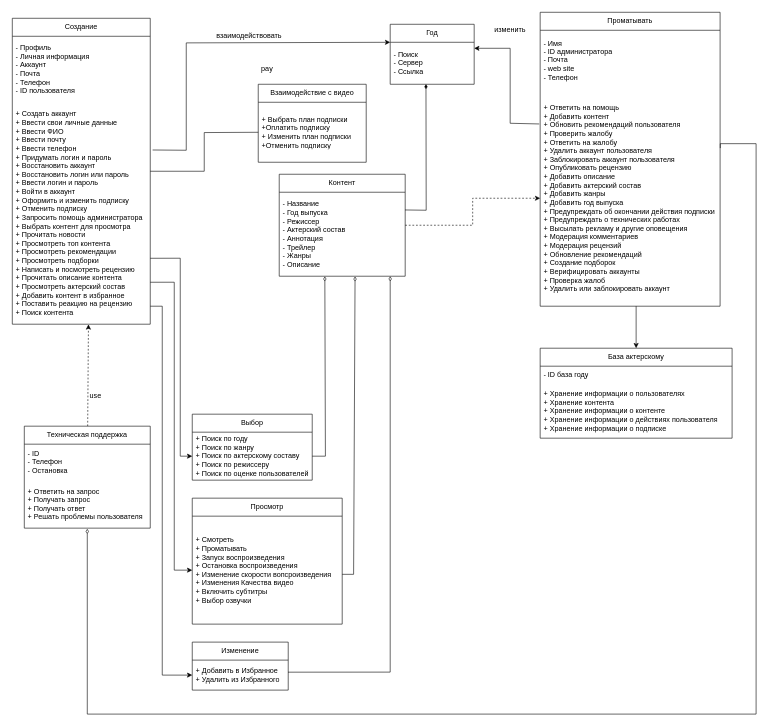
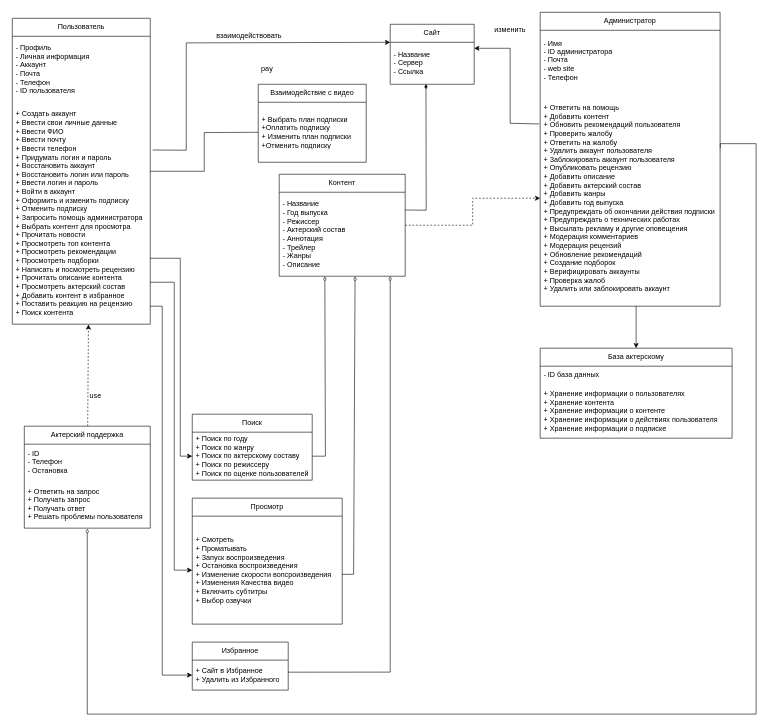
  <mxCell id="0" />
  <mxCell id="1" parent="0" />
  <mxCell id="2" value="" style="edgeStyle=orthogonalEdgeStyle;rounded=0;orthogonalLoop=1;jettySize=auto;html=1;endArrow=none;endFill=0;" parent="1" source="3" edge="1"><mxGeometry relative="1" as="geometry"><mxPoint x="430" y="220.04" as="targetPoint" /></mxGeometry></mxCell>
- <mxCell id="3" value="Создание" style="swimlane;fontStyle=0;childLayout=stackLayout;horizontal=1;startSize=30;horizontalStack=0;resizeParent=1;resizeParentMax=0;resizeLast=0;collapsible=1;marginBottom=0;whiteSpace=wrap;html=1;" parent="1" vertex="1"><mxGeometry x="20" y="30" width="230" height="510" as="geometry" /></mxCell>
+ <mxCell id="3" value="Пользователь" style="swimlane;fontStyle=0;childLayout=stackLayout;horizontal=1;startSize=30;horizontalStack=0;resizeParent=1;resizeParentMax=0;resizeLast=0;collapsible=1;marginBottom=0;whiteSpace=wrap;html=1;" parent="1" vertex="1"><mxGeometry x="20" y="30" width="230" height="510" as="geometry" /></mxCell>
  <mxCell id="4" value="- Профиль&lt;br&gt;- Личная информация&lt;br&gt;- Аккаунт&lt;br style=&quot;border-color: var(--border-color);&quot;&gt;- Почта&lt;br style=&quot;border-color: var(--border-color);&quot;&gt;- Телефон&lt;br style=&quot;border-color: var(--border-color);&quot;&gt;- ID пользователя" style="text;strokeColor=none;fillColor=none;align=left;verticalAlign=middle;spacingLeft=4;spacingRight=4;overflow=hidden;points=[[0,0.5],[1,0.5]];portConstraint=eastwest;rotatable=0;whiteSpace=wrap;html=1;" parent="3" vertex="1"><mxGeometry y="30" width="230" height="110" as="geometry" /></mxCell>
  <mxCell id="5" value="+ Создать аккаунт&lt;br&gt;+ Ввести свои личные данные&lt;br&gt;+ Ввести ФИО&lt;br&gt;+ Ввести почту&lt;br&gt;+ Ввести телефон&lt;br&gt;+ Придумать логин и пароль&lt;br&gt;+ Восстановить аккаунт&lt;br&gt;+ Восстановить логин или пароль&lt;br&gt;+ Ввести логин и пароль&lt;br&gt;+ Войти в аккаунт&lt;br&gt;+ Оформить и изменить подписку&lt;br&gt;+ Отменить подписку&lt;br&gt;+ Запросить помощь администратора&amp;nbsp;&lt;br&gt;+ Выбрать контент для просмотра&lt;br&gt;+ Прочитать новости&lt;br&gt;+ Просмотреть топ контента&lt;br&gt;+ Просмотреть рекомендации&lt;br&gt;+ Просмотреть подборки&amp;nbsp;&lt;br&gt;+ Написать и посмотреть рецензию&lt;br&gt;+ Прочитать описание контента&lt;br&gt;+ Просмотреть актерский состав&lt;br&gt;+ Добавить контент в избранное&lt;br&gt;+ Поставить реакцию на рецензию&lt;br&gt;+ Поиск контента&amp;nbsp;" style="text;strokeColor=none;fillColor=none;align=left;verticalAlign=middle;spacingLeft=4;spacingRight=4;overflow=hidden;points=[[0,0.5],[1,0.5]];portConstraint=eastwest;rotatable=0;whiteSpace=wrap;html=1;" parent="3" vertex="1"><mxGeometry y="140" width="230" height="370" as="geometry" /></mxCell>
  <mxCell id="6" value="" style="edgeStyle=orthogonalEdgeStyle;rounded=0;orthogonalLoop=1;jettySize=auto;html=1;endArrow=diamondThin;endFill=0;entryX=0.5;entryY=1;entryDx=0;entryDy=0;exitX=1.001;exitY=0.265;exitDx=0;exitDy=0;exitPerimeter=0;entryPerimeter=0;" parent="1" edge="1"><mxGeometry relative="1" as="geometry"><Array as="points"><mxPoint x="1200" y="239" /><mxPoint x="1260" y="239" /><mxPoint x="1260" y="1190" /><mxPoint x="145" y="1190" /></Array><mxPoint x="1200.3" y="246.4" as="sourcePoint" /><mxPoint x="145" y="881" as="targetPoint" /></mxGeometry></mxCell>
- <mxCell id="7" value="Проматывать" style="swimlane;fontStyle=0;childLayout=stackLayout;horizontal=1;startSize=30;horizontalStack=0;resizeParent=1;resizeParentMax=0;resizeLast=0;collapsible=1;marginBottom=0;whiteSpace=wrap;html=1;" parent="1" vertex="1"><mxGeometry x="900" y="20" width="300" height="490" as="geometry" /></mxCell>
+ <mxCell id="7" value="Администратор" style="swimlane;fontStyle=0;childLayout=stackLayout;horizontal=1;startSize=30;horizontalStack=0;resizeParent=1;resizeParentMax=0;resizeLast=0;collapsible=1;marginBottom=0;whiteSpace=wrap;html=1;" parent="1" vertex="1"><mxGeometry x="900" y="20" width="300" height="490" as="geometry" /></mxCell>
  <mxCell id="8" value="- Имя&lt;br&gt;- ID администратора&lt;br&gt;- Почта&lt;br&gt;- web site&lt;br&gt;- Телефон" style="text;strokeColor=none;fillColor=none;align=left;verticalAlign=middle;spacingLeft=4;spacingRight=4;overflow=hidden;points=[[0,0.5],[1,0.5]];portConstraint=eastwest;rotatable=0;whiteSpace=wrap;html=1;" parent="7" vertex="1"><mxGeometry y="30" width="300" height="100" as="geometry" /></mxCell>
  <mxCell id="9" value="+ Ответить на помощь&lt;br style=&quot;border-color: var(--border-color); padding: 0px; margin: 0px;&quot;&gt;&lt;span style=&quot;&quot;&gt;+ Добавить контент&lt;/span&gt;&lt;br style=&quot;border-color: var(--border-color); padding: 0px; margin: 0px;&quot;&gt;&lt;span style=&quot;&quot;&gt;+ Обновить рекомендаций пользователя&lt;/span&gt;&lt;br style=&quot;border-color: var(--border-color); padding: 0px; margin: 0px;&quot;&gt;&lt;span style=&quot;&quot;&gt;+ Проверить жалобу&lt;/span&gt;&lt;br style=&quot;border-color: var(--border-color); padding: 0px; margin: 0px;&quot;&gt;&lt;span style=&quot;&quot;&gt;+ Ответить на жалобу&lt;/span&gt;&lt;br style=&quot;border-color: var(--border-color); padding: 0px; margin: 0px;&quot;&gt;&lt;span style=&quot;&quot;&gt;+ Удалить аккаунт пользователя&lt;/span&gt;&lt;br style=&quot;border-color: var(--border-color); padding: 0px; margin: 0px;&quot;&gt;&lt;span style=&quot;&quot;&gt;+ Заблокировать аккаунт пользователя&lt;/span&gt;&lt;br&gt;+ Опубликовать рецензию&lt;br&gt;+ Добавить описание&lt;br&gt;+ Добавить актерский состав&lt;br&gt;+ Добавить жанры&lt;br&gt;+ Добавить год выпуска&lt;br&gt;+ Предупреждать об окончании действия подписки&amp;nbsp;&lt;br&gt;+ Предупреждать о технических работах&amp;nbsp;&lt;br&gt;+ Высылать рекламу и другие оповещения&lt;br&gt;+ Модерация комментариев&lt;br&gt;+ Модерация рецензий&lt;br&gt;+ Обновление рекомендаций&lt;br&gt;+ Создание подборок&amp;nbsp;&lt;br&gt;+ Верифицировать аккаунты&lt;br&gt;+ Проверка жалоб&lt;br&gt;+ Удалить или заблокировать аккаунт&amp;nbsp;" style="text;strokeColor=none;fillColor=none;align=left;verticalAlign=middle;spacingLeft=4;spacingRight=4;overflow=hidden;points=[[0,0.5],[1,0.5]];portConstraint=eastwest;rotatable=0;whiteSpace=wrap;html=1;" parent="7" vertex="1"><mxGeometry y="130" width="300" height="360" as="geometry" /></mxCell>
  <mxCell id="10" value="pay" style="text;html=1;strokeColor=none;fillColor=none;align=center;verticalAlign=middle;whiteSpace=wrap;rounded=0;" parent="1" vertex="1"><mxGeometry x="415" y="100" width="60" height="30" as="geometry" /></mxCell>
  <mxCell id="11" value="" style="rounded=0;orthogonalLoop=1;jettySize=auto;html=1;entryX=0.552;entryY=1.001;entryDx=0;entryDy=0;entryPerimeter=0;dashed=1;" parent="1" source="12" target="5" edge="1"><mxGeometry relative="1" as="geometry" /></mxCell>
- <mxCell id="12" value="Техническая поддержка" style="swimlane;fontStyle=0;childLayout=stackLayout;horizontal=1;startSize=30;horizontalStack=0;resizeParent=1;resizeParentMax=0;resizeLast=0;collapsible=1;marginBottom=0;whiteSpace=wrap;html=1;" parent="1" vertex="1"><mxGeometry x="40" y="710" width="210" height="170" as="geometry" /></mxCell>
+ <mxCell id="12" value="Актерский поддержка" style="swimlane;fontStyle=0;childLayout=stackLayout;horizontal=1;startSize=30;horizontalStack=0;resizeParent=1;resizeParentMax=0;resizeLast=0;collapsible=1;marginBottom=0;whiteSpace=wrap;html=1;" parent="1" vertex="1"><mxGeometry x="40" y="710" width="210" height="170" as="geometry" /></mxCell>
  <mxCell id="13" value="- ID&lt;br&gt;- Телефон&lt;br&gt;- Остановка&amp;nbsp;" style="text;strokeColor=none;fillColor=none;align=left;verticalAlign=middle;spacingLeft=4;spacingRight=4;overflow=hidden;points=[[0,0.5],[1,0.5]];portConstraint=eastwest;rotatable=0;whiteSpace=wrap;html=1;" parent="12" vertex="1"><mxGeometry y="30" width="210" height="60" as="geometry" /></mxCell>
  <mxCell id="14" value="+ Ответить на запрос&lt;br&gt;+ Получать запрос&lt;br&gt;+ Получать ответ&lt;br&gt;+ Решать проблемы пользователя" style="text;strokeColor=none;fillColor=none;align=left;verticalAlign=middle;spacingLeft=4;spacingRight=4;overflow=hidden;points=[[0,0.5],[1,0.5]];portConstraint=eastwest;rotatable=0;whiteSpace=wrap;html=1;" parent="12" vertex="1"><mxGeometry y="90" width="210" height="80" as="geometry" /></mxCell>
  <mxCell id="15" value="use" style="text;html=1;strokeColor=none;fillColor=none;align=center;verticalAlign=middle;whiteSpace=wrap;rounded=0;" parent="1" vertex="1"><mxGeometry x="129" y="645" width="60" height="30" as="geometry" /></mxCell>
  <mxCell id="16" value="" style="edgeStyle=orthogonalEdgeStyle;rounded=0;orthogonalLoop=1;jettySize=auto;html=1;dashed=1;" parent="1" source="17" target="9" edge="1"><mxGeometry relative="1" as="geometry" /></mxCell>
  <mxCell id="17" value="Контент" style="swimlane;fontStyle=0;childLayout=stackLayout;horizontal=1;startSize=30;horizontalStack=0;resizeParent=1;resizeParentMax=0;resizeLast=0;collapsible=1;marginBottom=0;whiteSpace=wrap;html=1;" parent="1" vertex="1"><mxGeometry x="465" y="290" width="210" height="170" as="geometry" /></mxCell>
  <mxCell id="18" value="- Название&lt;br&gt;- Год выпуска&lt;br&gt;- Режиссер&lt;br&gt;- Актерский состав&amp;nbsp;&lt;br&gt;- Аннотация&lt;br&gt;- Трейлер&lt;br&gt;- Жанры&lt;br&gt;- Описание" style="text;strokeColor=none;fillColor=none;align=left;verticalAlign=middle;spacingLeft=4;spacingRight=4;overflow=hidden;points=[[0,0.5],[1,0.5]];portConstraint=eastwest;rotatable=0;whiteSpace=wrap;html=1;" parent="17" vertex="1"><mxGeometry y="30" width="210" height="140" as="geometry" /></mxCell>
- <mxCell id="19" value="Изменение" style="swimlane;fontStyle=0;childLayout=stackLayout;horizontal=1;startSize=30;horizontalStack=0;resizeParent=1;resizeParentMax=0;resizeLast=0;collapsible=1;marginBottom=0;whiteSpace=wrap;html=1;" parent="1" vertex="1"><mxGeometry x="320" y="1070" width="160" height="80" as="geometry" /></mxCell>
- <mxCell id="20" value="+ Добавить в Избранное&lt;br&gt;+ Удалить из Избранного" style="text;strokeColor=none;fillColor=none;align=left;verticalAlign=middle;spacingLeft=4;spacingRight=4;overflow=hidden;points=[[0,0.5],[1,0.5]];portConstraint=eastwest;rotatable=0;whiteSpace=wrap;html=1;" parent="19" vertex="1"><mxGeometry y="30" width="160" height="50" as="geometry" /></mxCell>
- <mxCell id="21" value="Выбор" style="swimlane;fontStyle=0;childLayout=stackLayout;horizontal=1;startSize=30;horizontalStack=0;resizeParent=1;resizeParentMax=0;resizeLast=0;collapsible=1;marginBottom=0;whiteSpace=wrap;html=1;" parent="1" vertex="1"><mxGeometry x="320" y="690" width="200" height="110" as="geometry" /></mxCell>
+ <mxCell id="19" value="Избранное" style="swimlane;fontStyle=0;childLayout=stackLayout;horizontal=1;startSize=30;horizontalStack=0;resizeParent=1;resizeParentMax=0;resizeLast=0;collapsible=1;marginBottom=0;whiteSpace=wrap;html=1;" parent="1" vertex="1"><mxGeometry x="320" y="1070" width="160" height="80" as="geometry" /></mxCell>
+ <mxCell id="20" value="+ Сайт в Избранное&lt;br&gt;+ Удалить из Избранного" style="text;strokeColor=none;fillColor=none;align=left;verticalAlign=middle;spacingLeft=4;spacingRight=4;overflow=hidden;points=[[0,0.5],[1,0.5]];portConstraint=eastwest;rotatable=0;whiteSpace=wrap;html=1;" parent="19" vertex="1"><mxGeometry y="30" width="160" height="50" as="geometry" /></mxCell>
+ <mxCell id="21" value="Поиск" style="swimlane;fontStyle=0;childLayout=stackLayout;horizontal=1;startSize=30;horizontalStack=0;resizeParent=1;resizeParentMax=0;resizeLast=0;collapsible=1;marginBottom=0;whiteSpace=wrap;html=1;" parent="1" vertex="1"><mxGeometry x="320" y="690" width="200" height="110" as="geometry" /></mxCell>
  <mxCell id="22" value="+ Поиск по году&lt;br&gt;+ Поиск по жанру&lt;br&gt;+ Поиск по актерскому составу&lt;br&gt;+ Поиск по режиссеру&lt;br&gt;+ Поиск по оценке пользователей" style="text;strokeColor=none;fillColor=none;align=left;verticalAlign=middle;spacingLeft=4;spacingRight=4;overflow=hidden;points=[[0,0.5],[1,0.5]];portConstraint=eastwest;rotatable=0;whiteSpace=wrap;html=1;" parent="21" vertex="1"><mxGeometry y="30" width="200" height="80" as="geometry" /></mxCell>
- <mxCell id="23" value="Год" style="swimlane;fontStyle=0;childLayout=stackLayout;horizontal=1;startSize=30;horizontalStack=0;resizeParent=1;resizeParentMax=0;resizeLast=0;collapsible=1;marginBottom=0;whiteSpace=wrap;html=1;" parent="1" vertex="1"><mxGeometry x="650" y="40" width="140" height="100" as="geometry" /></mxCell>
- <mxCell id="24" value="- Поиск&lt;br&gt;- Сервер&lt;br&gt;- Ссылка" style="text;strokeColor=none;fillColor=none;align=left;verticalAlign=middle;spacingLeft=4;spacingRight=4;overflow=hidden;points=[[0,0.5],[1,0.5]];portConstraint=eastwest;rotatable=0;whiteSpace=wrap;html=1;" parent="23" vertex="1"><mxGeometry y="30" width="140" height="70" as="geometry" /></mxCell>
+ <mxCell id="23" value="Сайт" style="swimlane;fontStyle=0;childLayout=stackLayout;horizontal=1;startSize=30;horizontalStack=0;resizeParent=1;resizeParentMax=0;resizeLast=0;collapsible=1;marginBottom=0;whiteSpace=wrap;html=1;" parent="1" vertex="1"><mxGeometry x="650" y="40" width="140" height="100" as="geometry" /></mxCell>
+ <mxCell id="24" value="- Название&lt;br&gt;- Сервер&lt;br&gt;- Ссылка" style="text;strokeColor=none;fillColor=none;align=left;verticalAlign=middle;spacingLeft=4;spacingRight=4;overflow=hidden;points=[[0,0.5],[1,0.5]];portConstraint=eastwest;rotatable=0;whiteSpace=wrap;html=1;" parent="23" vertex="1"><mxGeometry y="30" width="140" height="70" as="geometry" /></mxCell>
  <mxCell id="25" value="" style="endArrow=classic;html=1;rounded=0;exitX=1.017;exitY=0.215;exitDx=0;exitDy=0;exitPerimeter=0;" parent="1" source="5" edge="1"><mxGeometry width="50" height="50" relative="1" as="geometry"><mxPoint x="280" y="440" as="sourcePoint" /><mxPoint x="650" y="70" as="targetPoint" /><Array as="points"><mxPoint x="310" y="250" /><mxPoint x="310" y="71" /></Array></mxGeometry></mxCell>
  <mxCell id="26" value="взаимодействовать" style="text;html=1;strokeColor=none;fillColor=none;align=center;verticalAlign=middle;whiteSpace=wrap;rounded=0;" parent="1" vertex="1"><mxGeometry x="385" y="45" width="60" height="30" as="geometry" /></mxCell>
  <mxCell id="27" value="" style="endArrow=classic;html=1;rounded=0;exitX=-0.005;exitY=0.156;exitDx=0;exitDy=0;exitPerimeter=0;" parent="1" source="9" edge="1"><mxGeometry width="50" height="50" relative="1" as="geometry"><mxPoint x="580" y="280" as="sourcePoint" /><mxPoint x="790" y="80" as="targetPoint" /><Array as="points"><mxPoint x="850" y="205" /><mxPoint x="850" y="80" /></Array></mxGeometry></mxCell>
  <mxCell id="28" value="изменить" style="text;html=1;strokeColor=none;fillColor=none;align=center;verticalAlign=middle;whiteSpace=wrap;rounded=0;" parent="1" vertex="1"><mxGeometry x="820" y="35" width="60" height="30" as="geometry" /></mxCell>
  <mxCell id="29" value="База актерскому" style="swimlane;fontStyle=0;childLayout=stackLayout;horizontal=1;startSize=30;horizontalStack=0;resizeParent=1;resizeParentMax=0;resizeLast=0;collapsible=1;marginBottom=0;whiteSpace=wrap;html=1;" parent="1" vertex="1"><mxGeometry x="900" y="580" width="320" height="150" as="geometry" /></mxCell>
- <mxCell id="30" value="- ID база году" style="text;strokeColor=none;fillColor=none;align=left;verticalAlign=middle;spacingLeft=4;spacingRight=4;overflow=hidden;points=[[0,0.5],[1,0.5]];portConstraint=eastwest;rotatable=0;whiteSpace=wrap;html=1;" parent="29" vertex="1"><mxGeometry y="30" width="320" height="30" as="geometry" /></mxCell>
+ <mxCell id="30" value="- ID база данных" style="text;strokeColor=none;fillColor=none;align=left;verticalAlign=middle;spacingLeft=4;spacingRight=4;overflow=hidden;points=[[0,0.5],[1,0.5]];portConstraint=eastwest;rotatable=0;whiteSpace=wrap;html=1;" parent="29" vertex="1"><mxGeometry y="30" width="320" height="30" as="geometry" /></mxCell>
  <mxCell id="31" value="+ Хранение информации о пользователях&lt;br style=&quot;border-color: var(--border-color); padding: 0px; margin: 0px;&quot;&gt;&lt;span style=&quot;&quot;&gt;+ Хранение контента&lt;/span&gt;&lt;br style=&quot;border-color: var(--border-color); padding: 0px; margin: 0px;&quot;&gt;&lt;span style=&quot;&quot;&gt;+ Хранение информации о контенте&lt;/span&gt;&lt;br style=&quot;border-color: var(--border-color); padding: 0px; margin: 0px;&quot;&gt;&lt;span style=&quot;&quot;&gt;+ Хранение информации о действиях пользователя&lt;br&gt;&lt;/span&gt;+ Хранение информации о подписке&amp;nbsp;" style="text;strokeColor=none;fillColor=none;align=left;verticalAlign=middle;spacingLeft=4;spacingRight=4;overflow=hidden;points=[[0,0.5],[1,0.5]];portConstraint=eastwest;rotatable=0;whiteSpace=wrap;html=1;" parent="29" vertex="1"><mxGeometry y="60" width="320" height="90" as="geometry" /></mxCell>
  <mxCell id="32" value="" style="endArrow=classic;html=1;rounded=0;entryX=0.5;entryY=0;entryDx=0;entryDy=0;" parent="1" target="29" edge="1"><mxGeometry width="50" height="50" relative="1" as="geometry"><mxPoint x="1060" y="510" as="sourcePoint" /><mxPoint x="1270" y="620" as="targetPoint" /></mxGeometry></mxCell>
  <mxCell id="33" value="Просмотр" style="swimlane;fontStyle=0;childLayout=stackLayout;horizontal=1;startSize=30;horizontalStack=0;resizeParent=1;resizeParentMax=0;resizeLast=0;collapsible=1;marginBottom=0;whiteSpace=wrap;html=1;" parent="1" vertex="1"><mxGeometry x="320" y="830" width="250" height="210" as="geometry" /></mxCell>
  <mxCell id="34" value="+ Смотреть&lt;br&gt;+ Проматывать&lt;br&gt;+ Запуск воспроизведения&lt;br&gt;+ Остановка воспроизведения&lt;br&gt;+ Изменение скорости вопсроизведения&lt;br&gt;+ Изменения Качества видео&lt;br&gt;+ Включить субтитры&lt;br&gt;+ Выбор озвучки" style="text;strokeColor=none;fillColor=none;align=left;verticalAlign=middle;spacingLeft=4;spacingRight=4;overflow=hidden;points=[[0,0.5],[1,0.5]];portConstraint=eastwest;rotatable=0;whiteSpace=wrap;html=1;" parent="33" vertex="1"><mxGeometry y="30" width="250" height="180" as="geometry" /></mxCell>
  <mxCell id="35" value="" style="endArrow=classic;html=1;rounded=0;exitX=1;exitY=0.703;exitDx=0;exitDy=0;exitPerimeter=0;entryX=0;entryY=0.5;entryDx=0;entryDy=0;" parent="1" source="5" target="22" edge="1"><mxGeometry width="50" height="50" relative="1" as="geometry"><mxPoint x="600" y="810" as="sourcePoint" /><mxPoint x="650" y="760" as="targetPoint" /><Array as="points"><mxPoint x="300" y="430" /><mxPoint x="300" y="760" /></Array></mxGeometry></mxCell>
  <mxCell id="36" value="" style="endArrow=classic;html=1;rounded=0;exitX=1;exitY=0.811;exitDx=0;exitDy=0;exitPerimeter=0;entryX=0;entryY=0.5;entryDx=0;entryDy=0;" parent="1" source="5" target="34" edge="1"><mxGeometry width="50" height="50" relative="1" as="geometry"><mxPoint x="600" y="810" as="sourcePoint" /><mxPoint x="650" y="760" as="targetPoint" /><Array as="points"><mxPoint x="290" y="470" /><mxPoint x="290" y="950" /></Array></mxGeometry></mxCell>
  <mxCell id="37" value="" style="endArrow=classic;html=1;rounded=0;entryX=0;entryY=0.5;entryDx=0;entryDy=0;" parent="1" target="20" edge="1"><mxGeometry width="50" height="50" relative="1" as="geometry"><mxPoint x="250" y="510" as="sourcePoint" /><mxPoint x="650" y="1000" as="targetPoint" /><Array as="points"><mxPoint x="270" y="510" /><mxPoint x="270" y="1125" /></Array></mxGeometry></mxCell>
  <mxCell id="38" value="" style="endArrow=diamondThin;html=1;rounded=0;exitX=1;exitY=0.5;exitDx=0;exitDy=0;entryX=0.362;entryY=1.001;entryDx=0;entryDy=0;entryPerimeter=0;endFill=0;" edge="1" parent="1" source="22" target="18"><mxGeometry width="50" height="50" relative="1" as="geometry"><mxPoint x="620" y="870" as="sourcePoint" /><mxPoint x="670" y="820" as="targetPoint" /><Array as="points"><mxPoint x="542" y="760" /></Array></mxGeometry></mxCell>
  <mxCell id="39" value="" style="endArrow=diamondThin;html=1;rounded=0;entryX=0.602;entryY=1.002;entryDx=0;entryDy=0;entryPerimeter=0;endFill=0;" edge="1" parent="1" target="18"><mxGeometry width="50" height="50" relative="1" as="geometry"><mxPoint x="570" y="957" as="sourcePoint" /><mxPoint x="589" y="660" as="targetPoint" /><Array as="points"><mxPoint x="589" y="957" /></Array></mxGeometry></mxCell>
  <mxCell id="40" value="" style="endArrow=diamondThin;html=1;rounded=0;entryX=0.602;entryY=1.002;entryDx=0;entryDy=0;entryPerimeter=0;endFill=0;exitX=0.998;exitY=0.402;exitDx=0;exitDy=0;exitPerimeter=0;" edge="1" parent="1" source="20"><mxGeometry width="50" height="50" relative="1" as="geometry"><mxPoint x="629" y="957" as="sourcePoint" /><mxPoint x="650" y="460" as="targetPoint" /><Array as="points"><mxPoint x="650" y="1120" /></Array></mxGeometry></mxCell>
  <mxCell id="41" value="" style="endArrow=diamondThin;html=1;rounded=0;entryX=0.426;entryY=0.995;entryDx=0;entryDy=0;entryPerimeter=0;exitX=0.999;exitY=0.211;exitDx=0;exitDy=0;exitPerimeter=0;endFill=1;" edge="1" parent="1" source="18" target="24"><mxGeometry width="50" height="50" relative="1" as="geometry"><mxPoint x="560" y="450" as="sourcePoint" /><mxPoint x="610" y="400" as="targetPoint" /><Array as="points"><mxPoint x="710" y="350" /></Array></mxGeometry></mxCell>
  <mxCell id="42" value="Взаимодействие с видео" style="swimlane;fontStyle=0;childLayout=stackLayout;horizontal=1;startSize=30;horizontalStack=0;resizeParent=1;resizeParentMax=0;resizeLast=0;collapsible=1;marginBottom=0;whiteSpace=wrap;html=1;" vertex="1" parent="1"><mxGeometry x="430" y="140" width="180" height="130" as="geometry" /></mxCell>
  <mxCell id="43" value="+ Выбрать план подписки&lt;br&gt;+Оплатить подписку&lt;br&gt;+ Изменить план подписки&lt;br&gt;+Отменить подписку" style="text;strokeColor=none;fillColor=none;align=left;verticalAlign=middle;spacingLeft=4;spacingRight=4;overflow=hidden;points=[[0,0.5],[1,0.5]];portConstraint=eastwest;rotatable=0;whiteSpace=wrap;html=1;" vertex="1" parent="42"><mxGeometry y="30" width="180" height="100" as="geometry" /></mxCell>
